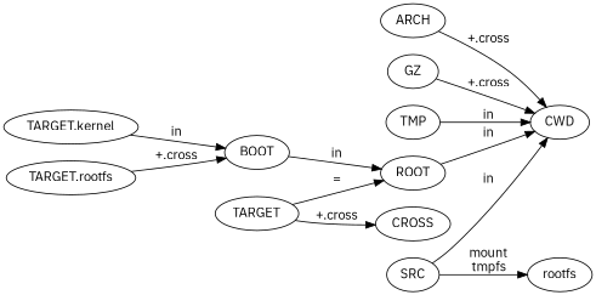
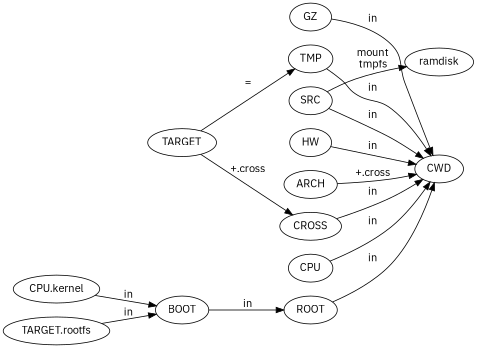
  digraph {
    fontname="IBM Plex Sans"
    rankdir=LR
    node [fontname="IBM Plex Sans"]
    edge [fontname="IBM Plex Sans"]
    GZ
    CWD
    CROSS
    TMP
    SRC
-   ramdisk [label=rootfs]
+   ramdisk
    ROOT
    BOOT
    TARGET
+   HW
    ARCH
-   "TARGET.kernel"
+   CPU
+   "TARGET.kernel" [label="CPU.kernel"]
    "TARGET.rootfs"
-   GZ -> CWD [label="+.cross"]
+   GZ -> CWD [label=in]
+   CROSS -> CWD [label=in]
    TMP -> CWD [label=in]
    SRC -> CWD [label=in]
    SRC -> ramdisk [label="mount\ltmpfs"]
    ROOT -> CWD [label=in]
    BOOT -> ROOT [label=in]
    TARGET -> CROSS [label="+.cross"]
-   TARGET -> ROOT [label="="]
+   TARGET -> TMP [label="="]
+   HW -> CWD [label=in]
    ARCH -> CWD [label="+.cross"]
+   CPU -> CWD [label=in]
    "TARGET.kernel" -> BOOT [label=in]
-   "TARGET.rootfs" -> BOOT [label="+.cross"]
+   "TARGET.rootfs" -> BOOT [label=in]
  }
